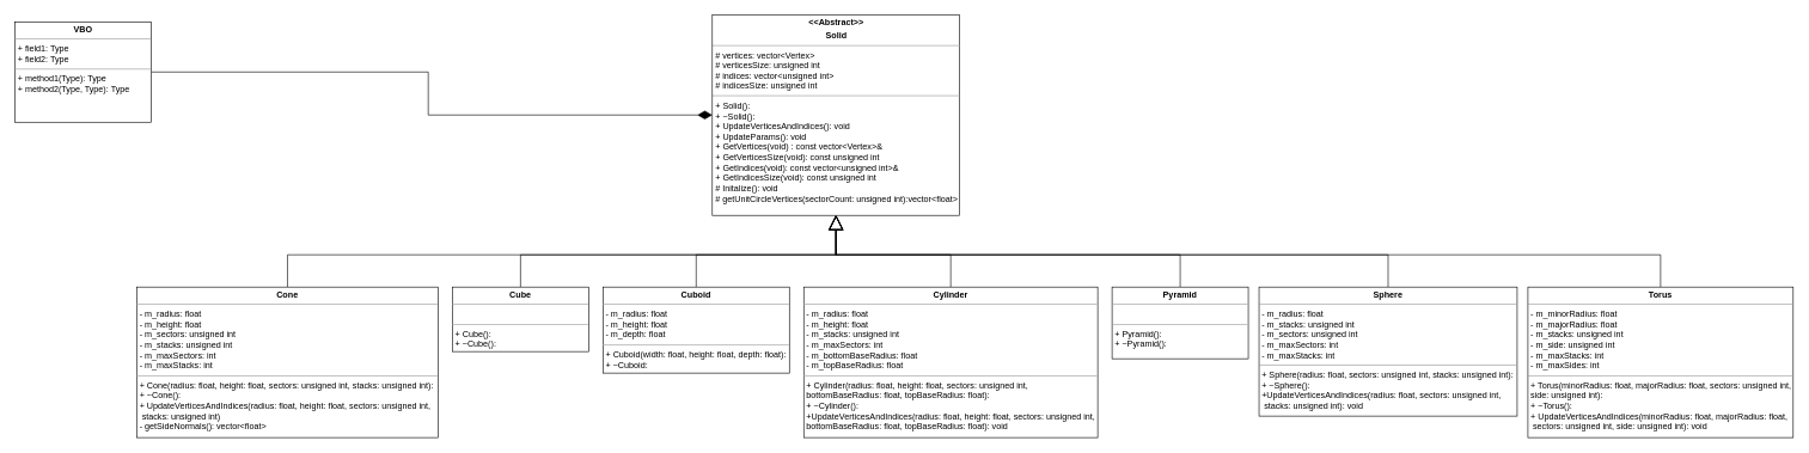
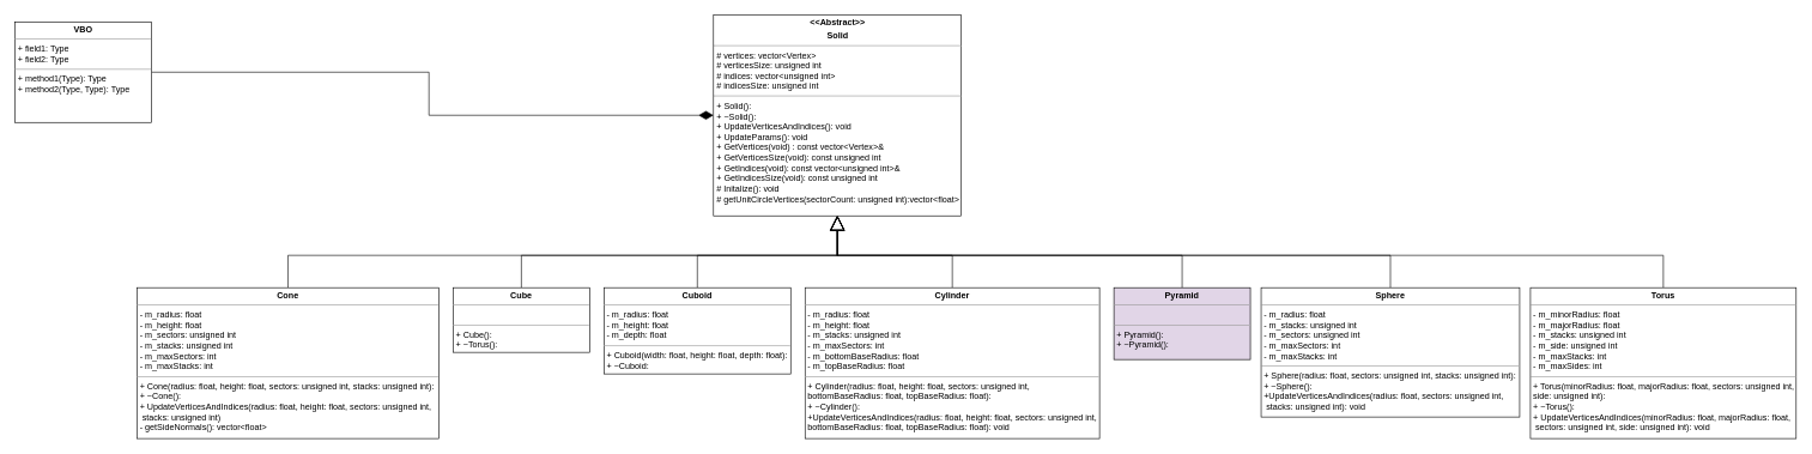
  <mxCell id="0" />
  <mxCell id="1" parent="0" />
  <mxCell id="2" value="&lt;p style=&quot;margin:0px;margin-top:4px;text-align:center;&quot;&gt;&lt;b&gt;&amp;lt;&amp;lt;Abstract&amp;gt;&amp;gt;&lt;/b&gt;&lt;/p&gt;&lt;p style=&quot;margin:0px;margin-top:4px;text-align:center;&quot;&gt;&lt;b&gt;Solid&lt;/b&gt;&lt;/p&gt;&lt;hr size=&quot;1&quot;&gt;&lt;p style=&quot;margin:0px;margin-left:4px;&quot;&gt;# vertices: vector&amp;lt;Vertex&amp;gt;&lt;br&gt;# verticesSize: unsigned int&lt;/p&gt;&lt;p style=&quot;margin:0px;margin-left:4px;&quot;&gt;# indices: vector&amp;lt;unsigned int&amp;gt;&lt;/p&gt;&lt;p style=&quot;margin:0px;margin-left:4px;&quot;&gt;# indicesSize: unsigned int&lt;/p&gt;&lt;hr size=&quot;1&quot;&gt;&lt;p style=&quot;margin:0px;margin-left:4px;&quot;&gt;+ Solid():&lt;/p&gt;&lt;p style=&quot;margin:0px;margin-left:4px;&quot;&gt;+ ~Solid():&lt;br&gt;+ UpdateVerticesAndIndices(): void&lt;/p&gt;&lt;p style=&quot;margin:0px;margin-left:4px;&quot;&gt;+ UpdateParams(): void&lt;/p&gt;&lt;p style=&quot;margin:0px;margin-left:4px;&quot;&gt;+ GetVertices(void) : const vector&amp;lt;Vertex&amp;gt;&amp;amp;&lt;/p&gt;&lt;p style=&quot;margin:0px;margin-left:4px;&quot;&gt;+ GetVerticesSize(void): const unsigned int&lt;/p&gt;&lt;p style=&quot;margin:0px;margin-left:4px;&quot;&gt;+ GetIndices(void): const vector&amp;lt;unsigned int&amp;gt;&amp;amp;&lt;/p&gt;&lt;p style=&quot;margin:0px;margin-left:4px;&quot;&gt;+ GetIndicesSize(void): const unsigned int&lt;/p&gt;&lt;p style=&quot;margin:0px;margin-left:4px;&quot;&gt;# Initalize(): void&lt;/p&gt;&lt;p style=&quot;margin:0px;margin-left:4px;&quot;&gt;# getUnitCircleVertices(sectorCount: unsigned int):&lt;span style=&quot;background-color: initial;&quot;&gt;vector&amp;lt;float&amp;gt;&lt;/span&gt;&lt;/p&gt;&lt;p style=&quot;margin:0px;margin-left:4px;&quot;&gt;&lt;br&gt;&lt;/p&gt;" style="verticalAlign=top;align=left;overflow=fill;fontSize=12;fontFamily=Helvetica;html=1;rounded=0;shadow=0;comic=0;labelBackgroundColor=none;strokeWidth=1" vertex="1" parent="1"><mxGeometry x="992.5" y="20" width="345" height="280" as="geometry" /></mxCell>
  <mxCell id="3" style="edgeStyle=orthogonalEdgeStyle;rounded=0;orthogonalLoop=1;jettySize=auto;html=1;exitX=0.5;exitY=0;exitDx=0;exitDy=0;entryX=0.5;entryY=1;entryDx=0;entryDy=0;endArrow=block;endFill=0;endSize=18;" edge="1" parent="1" source="4" target="2"><mxGeometry relative="1" as="geometry" /></mxCell>
  <mxCell id="4" value="&lt;p style=&quot;margin:0px;margin-top:4px;text-align:center;&quot;&gt;&lt;b&gt;Cone&lt;/b&gt;&lt;/p&gt;&lt;hr size=&quot;1&quot;&gt;&lt;p style=&quot;margin:0px;margin-left:4px;&quot;&gt;- m_radius: float&lt;br&gt;- m_height: float&lt;/p&gt;&lt;p style=&quot;margin:0px;margin-left:4px;&quot;&gt;&lt;span style=&quot;white-space-collapse: collapse;&quot;&gt;- m_sectors:&amp;nbsp;&lt;/span&gt;&lt;span style=&quot;background-color: initial;&quot;&gt;unsigned int&lt;/span&gt;&lt;span style=&quot;background-color: initial;&quot;&gt;&amp;nbsp;&lt;/span&gt;&lt;/p&gt;&lt;p style=&quot;margin:0px;margin-left:4px;&quot;&gt;&lt;span style=&quot;white-space-collapse: collapse;&quot;&gt;- m_stacks:&amp;nbsp;&lt;/span&gt;&lt;span style=&quot;background-color: initial;&quot;&gt;unsigned int&lt;/span&gt;&lt;span style=&quot;background-color: initial;&quot;&gt;&amp;nbsp;&lt;/span&gt;&lt;/p&gt;&lt;p style=&quot;margin:0px;margin-left:4px;&quot;&gt;&lt;span style=&quot;white-space-collapse: collapse;&quot;&gt;- m_maxSectors: int&lt;/span&gt;&lt;/p&gt;&lt;p style=&quot;margin:0px;margin-left:4px;&quot;&gt;&lt;span style=&quot;white-space-collapse: collapse;&quot;&gt;- m_maxStacks: int&lt;/span&gt;&lt;/p&gt;&lt;hr size=&quot;1&quot;&gt;&lt;p style=&quot;margin:0px;margin-left:4px;&quot;&gt;+ Cone(radius: float, height: float, sectors: unsigned int, stacks: unsigned int):&amp;nbsp;&lt;br&gt;+ ~Cone():&lt;/p&gt;&lt;p style=&quot;margin:0px;margin-left:4px;&quot;&gt;+ UpdateVerticesAndIndices(&lt;span style=&quot;background-color: initial;&quot;&gt;radius: float, height: float, sectors: unsigned int,&lt;/span&gt;&lt;/p&gt;&lt;p style=&quot;margin:0px;margin-left:4px;&quot;&gt;&lt;span style=&quot;background-color: initial;&quot;&gt;&amp;nbsp;stacks: unsigned int)&lt;/span&gt;&lt;/p&gt;&lt;p style=&quot;margin:0px;margin-left:4px;&quot;&gt;&lt;span style=&quot;background-color: initial;&quot;&gt;- getSideNormals(): vector&amp;lt;float&amp;gt;&lt;/span&gt;&lt;/p&gt;&lt;p style=&quot;margin:0px;margin-left:4px;&quot;&gt;&lt;br&gt;&lt;/p&gt;" style="verticalAlign=top;align=left;overflow=fill;fontSize=12;fontFamily=Helvetica;html=1;rounded=0;shadow=0;comic=0;labelBackgroundColor=none;strokeWidth=1" vertex="1" parent="1"><mxGeometry x="190" y="400" width="420" height="210" as="geometry" /></mxCell>
  <mxCell id="5" style="edgeStyle=orthogonalEdgeStyle;rounded=0;orthogonalLoop=1;jettySize=auto;html=1;exitX=0.5;exitY=0;exitDx=0;exitDy=0;entryX=0.5;entryY=1;entryDx=0;entryDy=0;endArrow=block;endFill=0;endSize=18;" edge="1" parent="1" source="6" target="2"><mxGeometry relative="1" as="geometry" /></mxCell>
- <mxCell id="6" value="&lt;p style=&quot;margin:0px;margin-top:4px;text-align:center;&quot;&gt;&lt;b&gt;Cube&lt;/b&gt;&lt;/p&gt;&lt;hr size=&quot;1&quot;&gt;&lt;p style=&quot;margin:0px;margin-left:4px;&quot;&gt;&lt;br&gt;&lt;/p&gt;&lt;hr size=&quot;1&quot;&gt;&lt;p style=&quot;margin:0px;margin-left:4px;&quot;&gt;+ Cube():&amp;nbsp;&lt;br&gt;+ ~Cube():&amp;nbsp;&lt;/p&gt;" style="verticalAlign=top;align=left;overflow=fill;fontSize=12;fontFamily=Helvetica;html=1;rounded=0;shadow=0;comic=0;labelBackgroundColor=none;strokeWidth=1" vertex="1" parent="1"><mxGeometry x="630" y="400" width="190" height="90" as="geometry" /></mxCell>
+ <mxCell id="6" value="&lt;p style=&quot;margin:0px;margin-top:4px;text-align:center;&quot;&gt;&lt;b&gt;Cube&lt;/b&gt;&lt;/p&gt;&lt;hr size=&quot;1&quot;&gt;&lt;p style=&quot;margin:0px;margin-left:4px;&quot;&gt;&lt;br&gt;&lt;/p&gt;&lt;hr size=&quot;1&quot;&gt;&lt;p style=&quot;margin:0px;margin-left:4px;&quot;&gt;+ Cube():&amp;nbsp;&lt;br&gt;+ ~Torus():&amp;nbsp;&lt;/p&gt;" style="verticalAlign=top;align=left;overflow=fill;fontSize=12;fontFamily=Helvetica;html=1;rounded=0;shadow=0;comic=0;labelBackgroundColor=none;strokeWidth=1" vertex="1" parent="1"><mxGeometry x="630" y="400" width="190" height="90" as="geometry" /></mxCell>
  <mxCell id="7" style="edgeStyle=orthogonalEdgeStyle;rounded=0;orthogonalLoop=1;jettySize=auto;html=1;exitX=0.5;exitY=0;exitDx=0;exitDy=0;entryX=0.5;entryY=1;entryDx=0;entryDy=0;endArrow=block;endFill=0;endSize=18;" edge="1" parent="1" source="8" target="2"><mxGeometry relative="1" as="geometry" /></mxCell>
  <mxCell id="8" value="&lt;p style=&quot;margin:0px;margin-top:4px;text-align:center;&quot;&gt;&lt;b&gt;Cuboid&lt;/b&gt;&lt;/p&gt;&lt;hr size=&quot;1&quot;&gt;&lt;p style=&quot;margin:0px;margin-left:4px;&quot;&gt;- m_radius: float&lt;br&gt;- m_height: float&lt;/p&gt;&lt;p style=&quot;margin:0px;margin-left:4px;&quot;&gt;- m_depth: float&lt;/p&gt;&lt;hr size=&quot;1&quot;&gt;&lt;p style=&quot;margin:0px;margin-left:4px;&quot;&gt;+ Cuboid(width: float, height: float, depth: float):&lt;br&gt;+ ~Cuboid:&lt;/p&gt;" style="verticalAlign=top;align=left;overflow=fill;fontSize=12;fontFamily=Helvetica;html=1;rounded=0;shadow=0;comic=0;labelBackgroundColor=none;strokeWidth=1" vertex="1" parent="1"><mxGeometry x="840" y="400" width="260" height="120" as="geometry" /></mxCell>
  <mxCell id="9" style="edgeStyle=orthogonalEdgeStyle;rounded=0;orthogonalLoop=1;jettySize=auto;html=1;exitX=0.5;exitY=0;exitDx=0;exitDy=0;entryX=0.5;entryY=1;entryDx=0;entryDy=0;endArrow=block;endFill=0;endSize=18;" edge="1" parent="1" source="10" target="2"><mxGeometry relative="1" as="geometry" /></mxCell>
  <mxCell id="10" value="&lt;p style=&quot;margin:0px;margin-top:4px;text-align:center;&quot;&gt;&lt;b&gt;Cylinder&lt;/b&gt;&lt;/p&gt;&lt;hr size=&quot;1&quot;&gt;&lt;p style=&quot;margin: 0px 0px 0px 4px;&quot;&gt;- m_radius: float&lt;br&gt;- m_height: float&lt;/p&gt;&lt;div&gt;&lt;p style=&quot;margin: 0px 0px 0px 4px;&quot;&gt;- m_stacks:&amp;nbsp;&lt;span style=&quot;background-color: initial;&quot;&gt;unsigned int&lt;/span&gt;&lt;span style=&quot;background-color: initial;&quot;&gt;&amp;nbsp;&lt;/span&gt;&lt;/p&gt;&lt;p style=&quot;margin: 0px 0px 0px 4px;&quot;&gt;- m_maxSectors: int&lt;/p&gt;&lt;p style=&quot;margin: 0px 0px 0px 4px;&quot;&gt;&lt;span style=&quot;white-space-collapse: collapse;&quot;&gt;- m_bottomBaseRadius: float&lt;/span&gt;&lt;/p&gt;&lt;p style=&quot;margin: 0px 0px 0px 4px;&quot;&gt;&lt;span style=&quot;white-space-collapse: collapse;&quot;&gt;- m_topBaseRadius: float&lt;/span&gt;&lt;/p&gt;&lt;/div&gt;&lt;hr size=&quot;1&quot;&gt;&lt;p style=&quot;margin:0px;margin-left:4px;&quot;&gt;+ Cylinder(radius: float, height: float, sectors: unsigned int,&lt;/p&gt;&lt;p style=&quot;margin:0px;margin-left:4px;&quot;&gt;bottomBaseRadius: float, topBaseRadius: float):&amp;nbsp;&lt;br&gt;+ ~Cylinder():&lt;/p&gt;&lt;p style=&quot;margin:0px;margin-left:4px;&quot;&gt;+UpdateVerticesAndIndices(&lt;span style=&quot;background-color: initial;&quot;&gt;radius: float, height: float, sectors: unsigned int,&amp;nbsp;&lt;/span&gt;&lt;/p&gt;&lt;p style=&quot;margin:0px;margin-left:4px;&quot;&gt;&lt;span style=&quot;background-color: initial;&quot;&gt;bottomBaseRadius: float, topBaseRadius: float): void&lt;/span&gt;&lt;/p&gt;" style="verticalAlign=top;align=left;overflow=fill;fontSize=12;fontFamily=Helvetica;html=1;rounded=0;shadow=0;comic=0;labelBackgroundColor=none;strokeWidth=1" vertex="1" parent="1"><mxGeometry x="1120" y="400" width="410" height="210" as="geometry" /></mxCell>
  <mxCell id="11" style="edgeStyle=orthogonalEdgeStyle;rounded=0;orthogonalLoop=1;jettySize=auto;html=1;exitX=0.5;exitY=0;exitDx=0;exitDy=0;entryX=0.5;entryY=1;entryDx=0;entryDy=0;endArrow=block;endFill=0;endSize=18;" edge="1" parent="1" source="12" target="2"><mxGeometry relative="1" as="geometry"><mxPoint x="1310" y="330" as="targetPoint" /></mxGeometry></mxCell>
- <mxCell id="12" value="&lt;p style=&quot;margin:0px;margin-top:4px;text-align:center;&quot;&gt;&lt;b&gt;Pyramid&lt;/b&gt;&lt;/p&gt;&lt;hr size=&quot;1&quot;&gt;&lt;p style=&quot;margin:0px;margin-left:4px;&quot;&gt;&lt;br&gt;&lt;/p&gt;&lt;hr size=&quot;1&quot;&gt;&lt;p style=&quot;margin:0px;margin-left:4px;&quot;&gt;+ Pyramid():&amp;nbsp;&lt;br&gt;+ ~Pyramid():&lt;/p&gt;" style="verticalAlign=top;align=left;overflow=fill;fontSize=12;fontFamily=Helvetica;html=1;rounded=0;shadow=0;comic=0;labelBackgroundColor=none;strokeWidth=1" vertex="1" parent="1"><mxGeometry x="1550" y="400" width="190" height="100" as="geometry" /></mxCell>
+ <mxCell id="12" value="&lt;p style=&quot;margin:0px;margin-top:4px;text-align:center;&quot;&gt;&lt;b&gt;Pyramid&lt;/b&gt;&lt;/p&gt;&lt;hr size=&quot;1&quot;&gt;&lt;p style=&quot;margin:0px;margin-left:4px;&quot;&gt;&lt;br&gt;&lt;/p&gt;&lt;hr size=&quot;1&quot;&gt;&lt;p style=&quot;margin:0px;margin-left:4px;&quot;&gt;+ Pyramid():&amp;nbsp;&lt;br&gt;+ ~Pyramid():&lt;/p&gt;" style="verticalAlign=top;align=left;overflow=fill;fontSize=12;fontFamily=Helvetica;html=1;rounded=0;shadow=0;comic=0;labelBackgroundColor=none;strokeWidth=1;fillColor=#e1d5e7;" vertex="1" parent="1"><mxGeometry x="1550" y="400" width="190" height="100" as="geometry" /></mxCell>
  <mxCell id="13" style="edgeStyle=orthogonalEdgeStyle;rounded=0;orthogonalLoop=1;jettySize=auto;html=1;exitX=0.5;exitY=0;exitDx=0;exitDy=0;entryX=0.5;entryY=1;entryDx=0;entryDy=0;endArrow=block;endFill=0;endSize=18;" edge="1" parent="1" source="14" target="2"><mxGeometry relative="1" as="geometry" /></mxCell>
  <mxCell id="14" value="&lt;p style=&quot;margin:0px;margin-top:4px;text-align:center;&quot;&gt;&lt;b&gt;Sphere&lt;/b&gt;&lt;/p&gt;&lt;hr size=&quot;1&quot;&gt;&lt;p style=&quot;margin:0px;margin-left:4px;&quot;&gt;&lt;span style=&quot;background-color: initial;&quot;&gt;- m_radius: float&lt;/span&gt;&lt;/p&gt;&lt;p style=&quot;margin:0px;margin-left:4px;&quot;&gt;- m_stacks:&amp;nbsp;&lt;span style=&quot;background-color: initial;&quot;&gt;unsigned int&lt;/span&gt;&lt;span style=&quot;background-color: initial;&quot;&gt;&amp;nbsp;&lt;/span&gt;&lt;br&gt;&lt;/p&gt;&lt;p style=&quot;margin:0px;margin-left:4px;&quot;&gt;- m_sectors:&amp;nbsp;&lt;span style=&quot;background-color: initial;&quot;&gt;unsigned int&lt;/span&gt;&lt;span style=&quot;background-color: initial;&quot;&gt;&amp;nbsp;&lt;/span&gt;&lt;span style=&quot;background-color: initial;&quot;&gt;&lt;br&gt;&lt;/span&gt;&lt;/p&gt;&lt;p style=&quot;margin: 0px 0px 0px 4px;&quot;&gt;- m_maxSectors: int&lt;/p&gt;&lt;p style=&quot;margin: 0px 0px 0px 4px;&quot;&gt;- m_maxStacks: int&lt;/p&gt;&lt;hr size=&quot;1&quot;&gt;&lt;p style=&quot;margin:0px;margin-left:4px;&quot;&gt;+ Sphere(radius: float, sectors: unsigned int, stacks: unsigned int):&amp;nbsp;&lt;br&gt;+ ~Sphere():&lt;/p&gt;&lt;p style=&quot;margin: 0px 0px 0px 4px;&quot;&gt;+UpdateVerticesAndIndices(&lt;span style=&quot;background-color: initial;&quot;&gt;radius: float, sectors: unsigned int,&lt;/span&gt;&lt;/p&gt;&lt;p style=&quot;margin: 0px 0px 0px 4px;&quot;&gt;&lt;span style=&quot;background-color: initial;&quot;&gt;&amp;nbsp;stacks: unsigned int&lt;/span&gt;&lt;span style=&quot;background-color: initial;&quot;&gt;): void&lt;/span&gt;&lt;/p&gt;" style="verticalAlign=top;align=left;overflow=fill;fontSize=12;fontFamily=Helvetica;html=1;rounded=0;shadow=0;comic=0;labelBackgroundColor=none;strokeWidth=1" vertex="1" parent="1"><mxGeometry x="1755" y="400" width="360" height="180" as="geometry" /></mxCell>
  <mxCell id="15" style="edgeStyle=orthogonalEdgeStyle;rounded=0;orthogonalLoop=1;jettySize=auto;html=1;exitX=0.5;exitY=0;exitDx=0;exitDy=0;entryX=0.5;entryY=1;entryDx=0;entryDy=0;endArrow=block;endFill=0;endSize=18;" edge="1" parent="1" source="16" target="2"><mxGeometry relative="1" as="geometry" /></mxCell>
  <mxCell id="16" value="&lt;p style=&quot;margin:0px;margin-top:4px;text-align:center;&quot;&gt;&lt;b&gt;Torus&lt;/b&gt;&lt;/p&gt;&lt;hr size=&quot;1&quot;&gt;&lt;p style=&quot;margin:0px;margin-left:4px;&quot;&gt;- m_minorRadius: float&lt;br&gt;- m_majorRadius: float&lt;br&gt;&lt;/p&gt;&lt;p style=&quot;margin: 0px 0px 0px 4px;&quot;&gt;- m_stacks:&amp;nbsp;&lt;span style=&quot;background-color: initial;&quot;&gt;unsigned int&lt;/span&gt;&lt;span style=&quot;background-color: initial;&quot;&gt;&amp;nbsp;&lt;/span&gt;&lt;br&gt;&lt;/p&gt;&lt;p style=&quot;margin: 0px 0px 0px 4px;&quot;&gt;- m_side:&amp;nbsp;&lt;span style=&quot;background-color: initial;&quot;&gt;unsigned int&lt;/span&gt;&lt;span style=&quot;background-color: initial;&quot;&gt;&amp;nbsp;&lt;/span&gt;&lt;span style=&quot;background-color: initial;&quot;&gt;&lt;br&gt;&lt;/span&gt;&lt;/p&gt;&lt;p style=&quot;margin: 0px 0px 0px 4px;&quot;&gt;- m_maxStacks: int&lt;/p&gt;&lt;p style=&quot;margin: 0px 0px 0px 4px;&quot;&gt;- m_maxSides: int&lt;/p&gt;&lt;hr size=&quot;1&quot;&gt;&lt;p style=&quot;margin:0px;margin-left:4px;&quot;&gt;+ Torus(minorRadius: float, majorRadius: float, sectors: unsigned int,&amp;nbsp;&lt;/p&gt;&lt;p style=&quot;margin:0px;margin-left:4px;&quot;&gt;side: unsigned int):&amp;nbsp;&lt;br&gt;+ ~Torus():&lt;/p&gt;&lt;p style=&quot;margin:0px;margin-left:4px;&quot;&gt;+ UpdateVerticesAndIndices(&lt;span style=&quot;background-color: initial;&quot;&gt;minorRadius: float, majorRadius: float,&lt;/span&gt;&lt;/p&gt;&lt;p style=&quot;margin:0px;margin-left:4px;&quot;&gt;&lt;span style=&quot;background-color: initial;&quot;&gt;&amp;nbsp;sectors: unsigned int, side: unsigned int): void&lt;/span&gt;&lt;/p&gt;" style="verticalAlign=top;align=left;overflow=fill;fontSize=12;fontFamily=Helvetica;html=1;rounded=0;shadow=0;comic=0;labelBackgroundColor=none;strokeWidth=1" vertex="1" parent="1"><mxGeometry x="2130" y="400" width="370" height="210" as="geometry" /></mxCell>
  <mxCell id="17" style="edgeStyle=orthogonalEdgeStyle;rounded=0;orthogonalLoop=1;jettySize=auto;html=1;exitX=1;exitY=0.5;exitDx=0;exitDy=0;entryX=0;entryY=0.5;entryDx=0;entryDy=0;endArrow=diamondThin;endFill=1;endSize=18;" edge="1" parent="1" source="18" target="2"><mxGeometry relative="1" as="geometry" /></mxCell>
  <mxCell id="18" value="&lt;p style=&quot;margin:0px;margin-top:4px;text-align:center;&quot;&gt;&lt;b&gt;VBO&lt;/b&gt;&lt;/p&gt;&lt;hr size=&quot;1&quot;&gt;&lt;p style=&quot;margin:0px;margin-left:4px;&quot;&gt;+ field1: Type&lt;br&gt;+ field2: Type&lt;/p&gt;&lt;hr size=&quot;1&quot;&gt;&lt;p style=&quot;margin:0px;margin-left:4px;&quot;&gt;+ method1(Type): Type&lt;br&gt;+ method2(Type, Type): Type&lt;/p&gt;" style="verticalAlign=top;align=left;overflow=fill;fontSize=12;fontFamily=Helvetica;html=1;rounded=0;shadow=0;comic=0;labelBackgroundColor=none;strokeWidth=1" vertex="1" parent="1"><mxGeometry x="20" y="30" width="190" height="140" as="geometry" /></mxCell>
